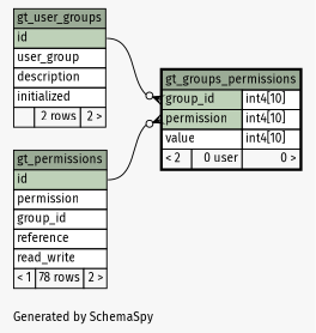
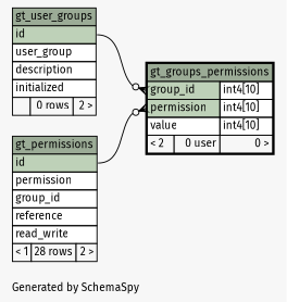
  digraph {
    bgcolor="#f7f7f7"
    fontname="Fira Sans"
    fontsize=11
    label="\nGenerated by SchemaSpy"
    labeljust=l
    nodesep=0.18
    rankdir=RL
    ranksep=0.46
    node [fontname="Fira Sans" fontsize=11 shape=plaintext]
    edge [arrowhead=none arrowsize=0.8 arrowtail=crowodot dir=back fontname="Fira Sans" headport="id:e"]
    n1 [label=<     <TABLE BORDER="2" CELLBORDER="1" CELLSPACING="0" BGCOLOR="#ffffff">       <TR><TD COLSPAN="3" BGCOLOR="#9bab96" ALIGN="CENTER">gt_groups_permissions</TD></TR>       <TR><TD PORT="group_id" COLSPAN="2" BGCOLOR="#bed1b8" ALIGN="LEFT">group_id</TD><TD PORT="group_id.type" ALIGN="LEFT">int4[10]</TD></TR>       <TR><TD PORT="permission" COLSPAN="2" BGCOLOR="#bed1b8" ALIGN="LEFT">permission</TD><TD PORT="permission.type" ALIGN="LEFT">int4[10]</TD></TR>       <TR><TD PORT="value" COLSPAN="2" ALIGN="LEFT">value</TD><TD PORT="value.type" ALIGN="LEFT">int4[10]</TD></TR>       <TR><TD ALIGN="LEFT" BGCOLOR="#f7f7f7">&lt; 2</TD><TD ALIGN="RIGHT" BGCOLOR="#f7f7f7">0 user</TD><TD ALIGN="RIGHT" BGCOLOR="#f7f7f7">0 &gt;</TD></TR>     </TABLE>>]
-   n2 [label=<     <TABLE BORDER="0" CELLBORDER="1" CELLSPACING="0" BGCOLOR="#ffffff">       <TR><TD COLSPAN="3" BGCOLOR="#9bab96" ALIGN="CENTER">gt_user_groups</TD></TR>       <TR><TD PORT="id" COLSPAN="3" BGCOLOR="#bed1b8" ALIGN="LEFT">id</TD></TR>       <TR><TD PORT="user_group" COLSPAN="3" ALIGN="LEFT">user_group</TD></TR>       <TR><TD PORT="description" COLSPAN="3" ALIGN="LEFT">description</TD></TR>       <TR><TD PORT="initialized" COLSPAN="3" ALIGN="LEFT">initialized</TD></TR>       <TR><TD ALIGN="LEFT" BGCOLOR="#f7f7f7">  </TD><TD ALIGN="RIGHT" BGCOLOR="#f7f7f7">2 rows</TD><TD ALIGN="RIGHT" BGCOLOR="#f7f7f7">2 &gt;</TD></TR>     </TABLE>>]
-   n3 [label=<     <TABLE BORDER="0" CELLBORDER="1" CELLSPACING="0" BGCOLOR="#ffffff">       <TR><TD COLSPAN="3" BGCOLOR="#9bab96" ALIGN="CENTER">gt_permissions</TD></TR>       <TR><TD PORT="id" COLSPAN="3" BGCOLOR="#bed1b8" ALIGN="LEFT">id</TD></TR>       <TR><TD PORT="permission" COLSPAN="3" ALIGN="LEFT">permission</TD></TR>       <TR><TD PORT="group_id" COLSPAN="3" ALIGN="LEFT">group_id</TD></TR>       <TR><TD PORT="reference" COLSPAN="3" ALIGN="LEFT">reference</TD></TR>       <TR><TD PORT="read_write" COLSPAN="3" ALIGN="LEFT">read_write</TD></TR>       <TR><TD ALIGN="LEFT" BGCOLOR="#f7f7f7">&lt; 1</TD><TD ALIGN="RIGHT" BGCOLOR="#f7f7f7">78 rows</TD><TD ALIGN="RIGHT" BGCOLOR="#f7f7f7">2 &gt;</TD></TR>     </TABLE>>]
+   n2 [label=<     <TABLE BORDER="0" CELLBORDER="1" CELLSPACING="0" BGCOLOR="#ffffff">       <TR><TD COLSPAN="3" BGCOLOR="#9bab96" ALIGN="CENTER">gt_user_groups</TD></TR>       <TR><TD PORT="id" COLSPAN="3" BGCOLOR="#bed1b8" ALIGN="LEFT">id</TD></TR>       <TR><TD PORT="user_group" COLSPAN="3" ALIGN="LEFT">user_group</TD></TR>       <TR><TD PORT="description" COLSPAN="3" ALIGN="LEFT">description</TD></TR>       <TR><TD PORT="initialized" COLSPAN="3" ALIGN="LEFT">initialized</TD></TR>       <TR><TD ALIGN="LEFT" BGCOLOR="#f7f7f7">  </TD><TD ALIGN="RIGHT" BGCOLOR="#f7f7f7">0 rows</TD><TD ALIGN="RIGHT" BGCOLOR="#f7f7f7">2 &gt;</TD></TR>     </TABLE>>]
+   n3 [label=<     <TABLE BORDER="0" CELLBORDER="1" CELLSPACING="0" BGCOLOR="#ffffff">       <TR><TD COLSPAN="3" BGCOLOR="#9bab96" ALIGN="CENTER">gt_permissions</TD></TR>       <TR><TD PORT="id" COLSPAN="3" BGCOLOR="#bed1b8" ALIGN="LEFT">id</TD></TR>       <TR><TD PORT="permission" COLSPAN="3" ALIGN="LEFT">permission</TD></TR>       <TR><TD PORT="group_id" COLSPAN="3" ALIGN="LEFT">group_id</TD></TR>       <TR><TD PORT="reference" COLSPAN="3" ALIGN="LEFT">reference</TD></TR>       <TR><TD PORT="read_write" COLSPAN="3" ALIGN="LEFT">read_write</TD></TR>       <TR><TD ALIGN="LEFT" BGCOLOR="#f7f7f7">&lt; 1</TD><TD ALIGN="RIGHT" BGCOLOR="#f7f7f7">28 rows</TD><TD ALIGN="RIGHT" BGCOLOR="#f7f7f7">2 &gt;</TD></TR>     </TABLE>>]
    n1 -> n2 [tailport="group_id:w"]
    n1 -> n3 [tailport="permission:w"]
  }
